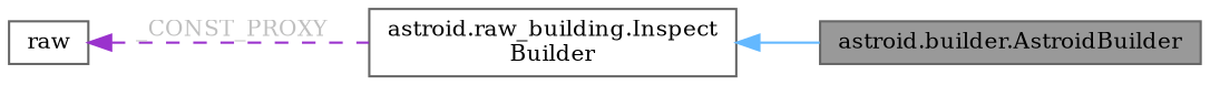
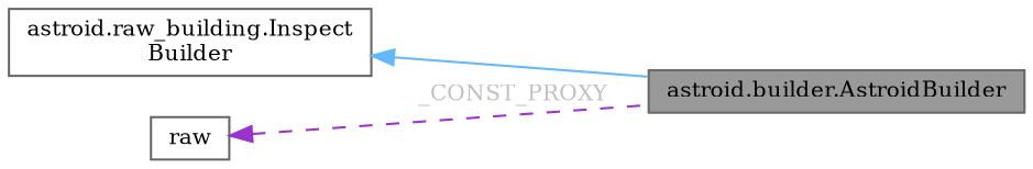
  digraph {
    fontname="DejaVu Serif"
    rankdir=LR
    node [color=gray40 fillcolor=white fontname="DejaVu Serif" fontsize=10 shape=box style=filled]
    edge [dir=back fontname="DejaVu Serif" fontsize=10 labelfontname=Helvetica labelfontsize=10]
    n1 [fillcolor=grey60 fontcolor=black height=0.2 label="astroid.builder.AstroidBuilder" width=0.4]
    n2 [height=0.2 label="astroid.raw_building.Inspect\lBuilder" width=0.4]
    n3 [height=0.2 label=raw width=0.4]
    n2 -> n1 [color=steelblue1 style=solid]
-   n3 -> n2 [color=darkorchid3 fontcolor=grey label=" _CONST_PROXY" style=dashed]
+   n3 -> n1 [color=darkorchid3 fontcolor=grey label=" _CONST_PROXY" style=dashed]
  }
